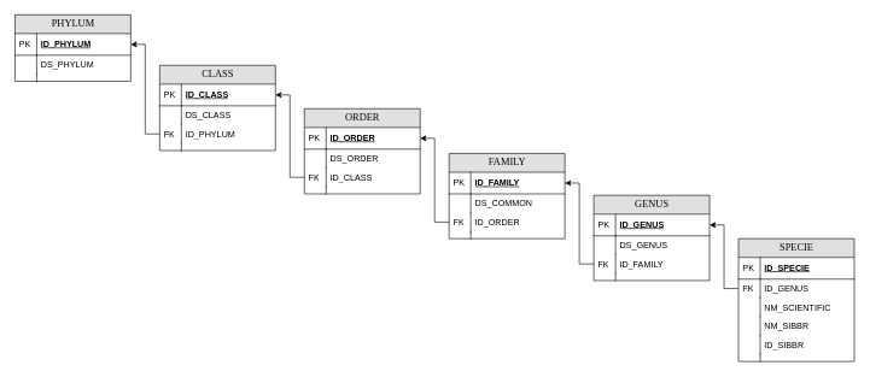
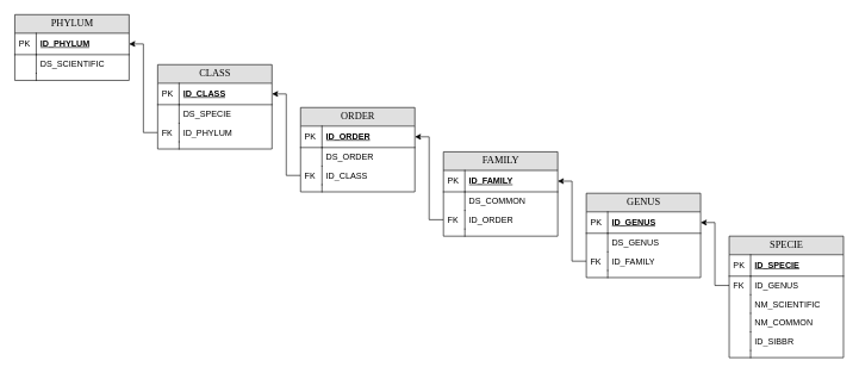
  <mxCell id="0" />
  <mxCell id="1" parent="0" />
  <mxCell id="2" style="edgeStyle=orthogonalEdgeStyle;rounded=0;orthogonalLoop=1;jettySize=auto;html=1;exitX=0;exitY=0.5;exitDx=0;exitDy=0;" parent="1" source="52" target="57" edge="1"><mxGeometry relative="1" as="geometry" /></mxCell>
  <mxCell id="3" style="edgeStyle=orthogonalEdgeStyle;rounded=0;orthogonalLoop=1;jettySize=auto;html=1;exitX=0;exitY=0.5;exitDx=0;exitDy=0;" parent="1" source="43" target="48" edge="1"><mxGeometry relative="1" as="geometry" /></mxCell>
  <mxCell id="4" style="edgeStyle=orthogonalEdgeStyle;rounded=0;orthogonalLoop=1;jettySize=auto;html=1;exitX=0;exitY=0.5;exitDx=0;exitDy=0;entryX=1;entryY=0.5;entryDx=0;entryDy=0;" parent="1" source="34" target="39" edge="1"><mxGeometry relative="1" as="geometry" /></mxCell>
  <mxCell id="5" style="edgeStyle=orthogonalEdgeStyle;rounded=0;orthogonalLoop=1;jettySize=auto;html=1;exitX=0;exitY=0.5;exitDx=0;exitDy=0;" parent="1" source="12" target="30" edge="1"><mxGeometry relative="1" as="geometry" /></mxCell>
  <mxCell id="6" style="edgeStyle=orthogonalEdgeStyle;rounded=0;orthogonalLoop=1;jettySize=auto;html=1;exitX=0;exitY=0.5;exitDx=0;exitDy=0;" parent="1" source="19" target="8" edge="1"><mxGeometry relative="1" as="geometry" /></mxCell>
  <mxCell id="7" value="GENUS" style="swimlane;html=1;fontStyle=0;childLayout=stackLayout;horizontal=1;startSize=26;fillColor=#e0e0e0;horizontalStack=0;resizeParent=1;resizeLast=0;collapsible=1;marginBottom=0;swimlaneFillColor=#ffffff;align=center;rounded=0;shadow=0;comic=0;labelBackgroundColor=none;strokeWidth=1;fontFamily=Verdana;fontSize=14;swimlaneLine=1;" parent="1" vertex="1"><mxGeometry x="820" y="270" width="160" height="118" as="geometry" /></mxCell>
  <mxCell id="8" value="&lt;div&gt;ID_GENUS&lt;/div&gt;" style="shape=partialRectangle;top=0;left=0;right=0;bottom=1;html=1;align=left;verticalAlign=middle;fillColor=none;spacingLeft=34;spacingRight=4;whiteSpace=wrap;overflow=hidden;rotatable=0;points=[[0,0.5],[1,0.5]];portConstraint=eastwest;dropTarget=0;fontStyle=5;" parent="7" vertex="1"><mxGeometry y="26" width="160" height="30" as="geometry" /></mxCell>
  <mxCell id="9" value="PK" style="shape=partialRectangle;top=0;left=0;bottom=0;html=1;fillColor=none;align=left;verticalAlign=middle;spacingLeft=4;spacingRight=4;whiteSpace=wrap;overflow=hidden;rotatable=0;points=[];portConstraint=eastwest;part=1;" parent="8" vertex="1" connectable="0"><mxGeometry width="30" height="30" as="geometry" /></mxCell>
  <mxCell id="10" value="DS_GENUS" style="shape=partialRectangle;top=0;left=0;right=0;bottom=0;html=1;align=left;verticalAlign=top;fillColor=none;spacingLeft=34;spacingRight=4;whiteSpace=wrap;overflow=hidden;rotatable=0;points=[[0,0.5],[1,0.5]];portConstraint=eastwest;dropTarget=0;" parent="7" vertex="1"><mxGeometry y="56" width="160" height="26" as="geometry" /></mxCell>
  <mxCell id="11" value="" style="shape=partialRectangle;top=0;left=0;bottom=0;html=1;fillColor=none;align=left;verticalAlign=top;spacingLeft=4;spacingRight=4;whiteSpace=wrap;overflow=hidden;rotatable=0;points=[];portConstraint=eastwest;part=1;" parent="10" vertex="1" connectable="0"><mxGeometry width="30" height="26" as="geometry" /></mxCell>
  <mxCell id="12" value="ID_FAMILY" style="shape=partialRectangle;top=0;left=0;right=0;bottom=0;html=1;align=left;verticalAlign=top;fillColor=none;spacingLeft=34;spacingRight=4;whiteSpace=wrap;overflow=hidden;rotatable=0;points=[[0,0.5],[1,0.5]];portConstraint=eastwest;dropTarget=0;" parent="7" vertex="1"><mxGeometry y="82" width="160" height="26" as="geometry" /></mxCell>
  <mxCell id="13" value="FK" style="shape=partialRectangle;top=0;left=0;bottom=0;html=1;fillColor=none;align=left;verticalAlign=top;spacingLeft=4;spacingRight=4;whiteSpace=wrap;overflow=hidden;rotatable=0;points=[];portConstraint=eastwest;part=1;" parent="12" vertex="1" connectable="0"><mxGeometry width="30" height="26" as="geometry" /></mxCell>
  <mxCell id="14" value="" style="shape=partialRectangle;top=0;left=0;right=0;bottom=0;html=1;align=left;verticalAlign=top;fillColor=none;spacingLeft=34;spacingRight=4;whiteSpace=wrap;overflow=hidden;rotatable=0;points=[[0,0.5],[1,0.5]];portConstraint=eastwest;dropTarget=0;" parent="7" vertex="1"><mxGeometry y="108" width="160" height="10" as="geometry" /></mxCell>
  <mxCell id="15" value="" style="shape=partialRectangle;top=0;left=0;bottom=0;html=1;fillColor=none;align=left;verticalAlign=top;spacingLeft=4;spacingRight=4;whiteSpace=wrap;overflow=hidden;rotatable=0;points=[];portConstraint=eastwest;part=1;" parent="14" vertex="1" connectable="0"><mxGeometry width="30" height="10" as="geometry" /></mxCell>
  <mxCell id="16" value="SPECIE" style="swimlane;html=1;fontStyle=0;childLayout=stackLayout;horizontal=1;startSize=26;fillColor=#e0e0e0;horizontalStack=0;resizeParent=1;resizeLast=0;collapsible=1;marginBottom=0;swimlaneFillColor=#ffffff;align=center;rounded=0;shadow=0;comic=0;labelBackgroundColor=none;strokeWidth=1;fontFamily=Verdana;fontSize=14;swimlaneLine=1;" parent="1" vertex="1"><mxGeometry x="1020" y="330" width="160" height="170" as="geometry" /></mxCell>
  <mxCell id="17" value="ID_SPECIE" style="shape=partialRectangle;top=0;left=0;right=0;bottom=1;html=1;align=left;verticalAlign=middle;fillColor=none;spacingLeft=34;spacingRight=4;whiteSpace=wrap;overflow=hidden;rotatable=0;points=[[0,0.5],[1,0.5]];portConstraint=eastwest;dropTarget=0;fontStyle=5;" parent="16" vertex="1"><mxGeometry y="26" width="160" height="30" as="geometry" /></mxCell>
  <mxCell id="18" value="PK" style="shape=partialRectangle;top=0;left=0;bottom=0;html=1;fillColor=none;align=left;verticalAlign=middle;spacingLeft=4;spacingRight=4;whiteSpace=wrap;overflow=hidden;rotatable=0;points=[];portConstraint=eastwest;part=1;" parent="17" vertex="1" connectable="0"><mxGeometry width="30" height="30" as="geometry" /></mxCell>
  <mxCell id="19" value="&lt;div&gt;ID_GENUS&lt;/div&gt;&lt;div&gt;&lt;br&gt;&lt;/div&gt;" style="shape=partialRectangle;top=0;left=0;right=0;bottom=0;html=1;align=left;verticalAlign=top;fillColor=none;spacingLeft=34;spacingRight=4;whiteSpace=wrap;overflow=hidden;rotatable=0;points=[[0,0.5],[1,0.5]];portConstraint=eastwest;dropTarget=0;" parent="16" vertex="1"><mxGeometry y="56" width="160" height="26" as="geometry" /></mxCell>
  <mxCell id="20" value="FK" style="shape=partialRectangle;top=0;left=0;bottom=0;html=1;fillColor=none;align=left;verticalAlign=top;spacingLeft=4;spacingRight=4;whiteSpace=wrap;overflow=hidden;rotatable=0;points=[];portConstraint=eastwest;part=1;" parent="19" vertex="1" connectable="0"><mxGeometry width="30" height="26" as="geometry" /></mxCell>
  <mxCell id="21" value="NM_SCIENTIFIC" style="shape=partialRectangle;top=0;left=0;right=0;bottom=0;html=1;align=left;verticalAlign=top;fillColor=none;spacingLeft=34;spacingRight=4;whiteSpace=wrap;overflow=hidden;rotatable=0;points=[[0,0.5],[1,0.5]];portConstraint=eastwest;dropTarget=0;" parent="16" vertex="1"><mxGeometry y="82" width="160" height="26" as="geometry" /></mxCell>
  <mxCell id="22" value="" style="shape=partialRectangle;top=0;left=0;bottom=0;html=1;fillColor=none;align=left;verticalAlign=top;spacingLeft=4;spacingRight=4;whiteSpace=wrap;overflow=hidden;rotatable=0;points=[];portConstraint=eastwest;part=1;" parent="21" vertex="1" connectable="0"><mxGeometry width="30" height="26" as="geometry" /></mxCell>
- <mxCell id="23" value="NM_SIBBR" style="shape=partialRectangle;top=0;left=0;right=0;bottom=0;html=1;align=left;verticalAlign=top;fillColor=none;spacingLeft=34;spacingRight=4;whiteSpace=wrap;overflow=hidden;rotatable=0;points=[[0,0.5],[1,0.5]];portConstraint=eastwest;dropTarget=0;" parent="16" vertex="1"><mxGeometry y="108" width="160" height="26" as="geometry" /></mxCell>
+ <mxCell id="23" value="NM_COMMON" style="shape=partialRectangle;top=0;left=0;right=0;bottom=0;html=1;align=left;verticalAlign=top;fillColor=none;spacingLeft=34;spacingRight=4;whiteSpace=wrap;overflow=hidden;rotatable=0;points=[[0,0.5],[1,0.5]];portConstraint=eastwest;dropTarget=0;" parent="16" vertex="1"><mxGeometry y="108" width="160" height="26" as="geometry" /></mxCell>
  <mxCell id="24" value="" style="shape=partialRectangle;top=0;left=0;bottom=0;html=1;fillColor=none;align=left;verticalAlign=top;spacingLeft=4;spacingRight=4;whiteSpace=wrap;overflow=hidden;rotatable=0;points=[];portConstraint=eastwest;part=1;" parent="23" vertex="1" connectable="0"><mxGeometry width="30" height="26" as="geometry" /></mxCell>
  <mxCell id="25" value="ID_SIBBR" style="shape=partialRectangle;top=0;left=0;right=0;bottom=0;html=1;align=left;verticalAlign=top;fillColor=none;spacingLeft=34;spacingRight=4;whiteSpace=wrap;overflow=hidden;rotatable=0;points=[[0,0.5],[1,0.5]];portConstraint=eastwest;dropTarget=0;" parent="16" vertex="1"><mxGeometry y="134" width="160" height="26" as="geometry" /></mxCell>
  <mxCell id="26" value="" style="shape=partialRectangle;top=0;left=0;bottom=0;html=1;fillColor=none;align=left;verticalAlign=top;spacingLeft=4;spacingRight=4;whiteSpace=wrap;overflow=hidden;rotatable=0;points=[];portConstraint=eastwest;part=1;" parent="25" vertex="1" connectable="0"><mxGeometry width="30" height="26" as="geometry" /></mxCell>
  <mxCell id="27" value="" style="shape=partialRectangle;top=0;left=0;right=0;bottom=0;html=1;align=left;verticalAlign=top;fillColor=none;spacingLeft=34;spacingRight=4;whiteSpace=wrap;overflow=hidden;rotatable=0;points=[[0,0.5],[1,0.5]];portConstraint=eastwest;dropTarget=0;" parent="16" vertex="1"><mxGeometry y="160" width="160" height="10" as="geometry" /></mxCell>
  <mxCell id="28" value="" style="shape=partialRectangle;top=0;left=0;bottom=0;html=1;fillColor=none;align=left;verticalAlign=top;spacingLeft=4;spacingRight=4;whiteSpace=wrap;overflow=hidden;rotatable=0;points=[];portConstraint=eastwest;part=1;" parent="27" vertex="1" connectable="0"><mxGeometry width="30" height="10" as="geometry" /></mxCell>
  <mxCell id="29" value="FAMILY" style="swimlane;html=1;fontStyle=0;childLayout=stackLayout;horizontal=1;startSize=26;fillColor=#e0e0e0;horizontalStack=0;resizeParent=1;resizeLast=0;collapsible=1;marginBottom=0;swimlaneFillColor=#ffffff;align=center;rounded=0;shadow=0;comic=0;labelBackgroundColor=none;strokeWidth=1;fontFamily=Verdana;fontSize=14;swimlaneLine=1;" parent="1" vertex="1"><mxGeometry x="620" y="212" width="160" height="118" as="geometry" /></mxCell>
  <mxCell id="30" value="&lt;div&gt;ID_FAMILY&lt;/div&gt;" style="shape=partialRectangle;top=0;left=0;right=0;bottom=1;html=1;align=left;verticalAlign=middle;fillColor=none;spacingLeft=34;spacingRight=4;whiteSpace=wrap;overflow=hidden;rotatable=0;points=[[0,0.5],[1,0.5]];portConstraint=eastwest;dropTarget=0;fontStyle=5;" parent="29" vertex="1"><mxGeometry y="26" width="160" height="30" as="geometry" /></mxCell>
  <mxCell id="31" value="PK" style="shape=partialRectangle;top=0;left=0;bottom=0;html=1;fillColor=none;align=left;verticalAlign=middle;spacingLeft=4;spacingRight=4;whiteSpace=wrap;overflow=hidden;rotatable=0;points=[];portConstraint=eastwest;part=1;" parent="30" vertex="1" connectable="0"><mxGeometry width="30" height="30" as="geometry" /></mxCell>
  <mxCell id="32" value="DS_COMMON" style="shape=partialRectangle;top=0;left=0;right=0;bottom=0;html=1;align=left;verticalAlign=top;fillColor=none;spacingLeft=34;spacingRight=4;whiteSpace=wrap;overflow=hidden;rotatable=0;points=[[0,0.5],[1,0.5]];portConstraint=eastwest;dropTarget=0;" parent="29" vertex="1"><mxGeometry y="56" width="160" height="26" as="geometry" /></mxCell>
  <mxCell id="33" value="" style="shape=partialRectangle;top=0;left=0;bottom=0;html=1;fillColor=none;align=left;verticalAlign=top;spacingLeft=4;spacingRight=4;whiteSpace=wrap;overflow=hidden;rotatable=0;points=[];portConstraint=eastwest;part=1;" parent="32" vertex="1" connectable="0"><mxGeometry width="30" height="26" as="geometry" /></mxCell>
  <mxCell id="34" value="ID_ORDER" style="shape=partialRectangle;top=0;left=0;right=0;bottom=0;html=1;align=left;verticalAlign=top;fillColor=none;spacingLeft=34;spacingRight=4;whiteSpace=wrap;overflow=hidden;rotatable=0;points=[[0,0.5],[1,0.5]];portConstraint=eastwest;dropTarget=0;" parent="29" vertex="1"><mxGeometry y="82" width="160" height="26" as="geometry" /></mxCell>
  <mxCell id="35" value="FK" style="shape=partialRectangle;top=0;left=0;bottom=0;html=1;fillColor=none;align=left;verticalAlign=top;spacingLeft=4;spacingRight=4;whiteSpace=wrap;overflow=hidden;rotatable=0;points=[];portConstraint=eastwest;part=1;" parent="34" vertex="1" connectable="0"><mxGeometry width="30" height="26" as="geometry" /></mxCell>
  <mxCell id="36" value="" style="shape=partialRectangle;top=0;left=0;right=0;bottom=0;html=1;align=left;verticalAlign=top;fillColor=none;spacingLeft=34;spacingRight=4;whiteSpace=wrap;overflow=hidden;rotatable=0;points=[[0,0.5],[1,0.5]];portConstraint=eastwest;dropTarget=0;" parent="29" vertex="1"><mxGeometry y="108" width="160" height="10" as="geometry" /></mxCell>
  <mxCell id="37" value="" style="shape=partialRectangle;top=0;left=0;bottom=0;html=1;fillColor=none;align=left;verticalAlign=top;spacingLeft=4;spacingRight=4;whiteSpace=wrap;overflow=hidden;rotatable=0;points=[];portConstraint=eastwest;part=1;" parent="36" vertex="1" connectable="0"><mxGeometry width="30" height="10" as="geometry" /></mxCell>
  <mxCell id="38" value="ORDER" style="swimlane;html=1;fontStyle=0;childLayout=stackLayout;horizontal=1;startSize=26;fillColor=#e0e0e0;horizontalStack=0;resizeParent=1;resizeLast=0;collapsible=1;marginBottom=0;swimlaneFillColor=#ffffff;align=center;rounded=0;shadow=0;comic=0;labelBackgroundColor=none;strokeWidth=1;fontFamily=Verdana;fontSize=14;swimlaneLine=1;" parent="1" vertex="1"><mxGeometry x="420" y="150" width="160" height="118" as="geometry" /></mxCell>
  <mxCell id="39" value="&lt;div&gt;ID_ORDER&lt;/div&gt;" style="shape=partialRectangle;top=0;left=0;right=0;bottom=1;html=1;align=left;verticalAlign=middle;fillColor=none;spacingLeft=34;spacingRight=4;whiteSpace=wrap;overflow=hidden;rotatable=0;points=[[0,0.5],[1,0.5]];portConstraint=eastwest;dropTarget=0;fontStyle=5;" parent="38" vertex="1"><mxGeometry y="26" width="160" height="30" as="geometry" /></mxCell>
  <mxCell id="40" value="PK" style="shape=partialRectangle;top=0;left=0;bottom=0;html=1;fillColor=none;align=left;verticalAlign=middle;spacingLeft=4;spacingRight=4;whiteSpace=wrap;overflow=hidden;rotatable=0;points=[];portConstraint=eastwest;part=1;" parent="39" vertex="1" connectable="0"><mxGeometry width="30" height="30" as="geometry" /></mxCell>
  <mxCell id="41" value="DS_ORDER" style="shape=partialRectangle;top=0;left=0;right=0;bottom=0;html=1;align=left;verticalAlign=top;fillColor=none;spacingLeft=34;spacingRight=4;whiteSpace=wrap;overflow=hidden;rotatable=0;points=[[0,0.5],[1,0.5]];portConstraint=eastwest;dropTarget=0;" parent="38" vertex="1"><mxGeometry y="56" width="160" height="26" as="geometry" /></mxCell>
  <mxCell id="42" value="" style="shape=partialRectangle;top=0;left=0;bottom=0;html=1;fillColor=none;align=left;verticalAlign=top;spacingLeft=4;spacingRight=4;whiteSpace=wrap;overflow=hidden;rotatable=0;points=[];portConstraint=eastwest;part=1;" parent="41" vertex="1" connectable="0"><mxGeometry width="30" height="26" as="geometry" /></mxCell>
  <mxCell id="43" value="ID_CLASS" style="shape=partialRectangle;top=0;left=0;right=0;bottom=0;html=1;align=left;verticalAlign=top;fillColor=none;spacingLeft=34;spacingRight=4;whiteSpace=wrap;overflow=hidden;rotatable=0;points=[[0,0.5],[1,0.5]];portConstraint=eastwest;dropTarget=0;" parent="38" vertex="1"><mxGeometry y="82" width="160" height="26" as="geometry" /></mxCell>
  <mxCell id="44" value="FK" style="shape=partialRectangle;top=0;left=0;bottom=0;html=1;fillColor=none;align=left;verticalAlign=top;spacingLeft=4;spacingRight=4;whiteSpace=wrap;overflow=hidden;rotatable=0;points=[];portConstraint=eastwest;part=1;" parent="43" vertex="1" connectable="0"><mxGeometry width="30" height="26" as="geometry" /></mxCell>
  <mxCell id="45" value="" style="shape=partialRectangle;top=0;left=0;right=0;bottom=0;html=1;align=left;verticalAlign=top;fillColor=none;spacingLeft=34;spacingRight=4;whiteSpace=wrap;overflow=hidden;rotatable=0;points=[[0,0.5],[1,0.5]];portConstraint=eastwest;dropTarget=0;" parent="38" vertex="1"><mxGeometry y="108" width="160" height="10" as="geometry" /></mxCell>
  <mxCell id="46" value="" style="shape=partialRectangle;top=0;left=0;bottom=0;html=1;fillColor=none;align=left;verticalAlign=top;spacingLeft=4;spacingRight=4;whiteSpace=wrap;overflow=hidden;rotatable=0;points=[];portConstraint=eastwest;part=1;" parent="45" vertex="1" connectable="0"><mxGeometry width="30" height="10" as="geometry" /></mxCell>
  <mxCell id="47" value="CLASS" style="swimlane;html=1;fontStyle=0;childLayout=stackLayout;horizontal=1;startSize=26;fillColor=#e0e0e0;horizontalStack=0;resizeParent=1;resizeLast=0;collapsible=1;marginBottom=0;swimlaneFillColor=#ffffff;align=center;rounded=0;shadow=0;comic=0;labelBackgroundColor=none;strokeWidth=1;fontFamily=Verdana;fontSize=14;swimlaneLine=1;" parent="1" vertex="1"><mxGeometry x="220" y="90" width="160" height="118" as="geometry" /></mxCell>
  <mxCell id="48" value="&lt;div&gt;ID_CLASS&lt;/div&gt;" style="shape=partialRectangle;top=0;left=0;right=0;bottom=1;html=1;align=left;verticalAlign=middle;fillColor=none;spacingLeft=34;spacingRight=4;whiteSpace=wrap;overflow=hidden;rotatable=0;points=[[0,0.5],[1,0.5]];portConstraint=eastwest;dropTarget=0;fontStyle=5;" parent="47" vertex="1"><mxGeometry y="26" width="160" height="30" as="geometry" /></mxCell>
  <mxCell id="49" value="PK" style="shape=partialRectangle;top=0;left=0;bottom=0;html=1;fillColor=none;align=left;verticalAlign=middle;spacingLeft=4;spacingRight=4;whiteSpace=wrap;overflow=hidden;rotatable=0;points=[];portConstraint=eastwest;part=1;" parent="48" vertex="1" connectable="0"><mxGeometry width="30" height="30" as="geometry" /></mxCell>
- <mxCell id="50" value="DS_CLASS" style="shape=partialRectangle;top=0;left=0;right=0;bottom=0;html=1;align=left;verticalAlign=top;fillColor=none;spacingLeft=34;spacingRight=4;whiteSpace=wrap;overflow=hidden;rotatable=0;points=[[0,0.5],[1,0.5]];portConstraint=eastwest;dropTarget=0;" parent="47" vertex="1"><mxGeometry y="56" width="160" height="26" as="geometry" /></mxCell>
+ <mxCell id="50" value="DS_SPECIE" style="shape=partialRectangle;top=0;left=0;right=0;bottom=0;html=1;align=left;verticalAlign=top;fillColor=none;spacingLeft=34;spacingRight=4;whiteSpace=wrap;overflow=hidden;rotatable=0;points=[[0,0.5],[1,0.5]];portConstraint=eastwest;dropTarget=0;" parent="47" vertex="1"><mxGeometry y="56" width="160" height="26" as="geometry" /></mxCell>
  <mxCell id="51" value="" style="shape=partialRectangle;top=0;left=0;bottom=0;html=1;fillColor=none;align=left;verticalAlign=top;spacingLeft=4;spacingRight=4;whiteSpace=wrap;overflow=hidden;rotatable=0;points=[];portConstraint=eastwest;part=1;" parent="50" vertex="1" connectable="0"><mxGeometry width="30" height="26" as="geometry" /></mxCell>
  <mxCell id="52" value="&lt;div&gt;ID_PHYLUM&lt;/div&gt;" style="shape=partialRectangle;top=0;left=0;right=0;bottom=0;html=1;align=left;verticalAlign=top;fillColor=none;spacingLeft=34;spacingRight=4;whiteSpace=wrap;overflow=hidden;rotatable=0;points=[[0,0.5],[1,0.5]];portConstraint=eastwest;dropTarget=0;" parent="47" vertex="1"><mxGeometry y="82" width="160" height="26" as="geometry" /></mxCell>
  <mxCell id="53" value="FK" style="shape=partialRectangle;top=0;left=0;bottom=0;html=1;fillColor=none;align=left;verticalAlign=top;spacingLeft=4;spacingRight=4;whiteSpace=wrap;overflow=hidden;rotatable=0;points=[];portConstraint=eastwest;part=1;" parent="52" vertex="1" connectable="0"><mxGeometry width="30" height="26" as="geometry" /></mxCell>
  <mxCell id="54" value="" style="shape=partialRectangle;top=0;left=0;right=0;bottom=0;html=1;align=left;verticalAlign=top;fillColor=none;spacingLeft=34;spacingRight=4;whiteSpace=wrap;overflow=hidden;rotatable=0;points=[[0,0.5],[1,0.5]];portConstraint=eastwest;dropTarget=0;" parent="47" vertex="1"><mxGeometry y="108" width="160" height="10" as="geometry" /></mxCell>
  <mxCell id="55" value="" style="shape=partialRectangle;top=0;left=0;bottom=0;html=1;fillColor=none;align=left;verticalAlign=top;spacingLeft=4;spacingRight=4;whiteSpace=wrap;overflow=hidden;rotatable=0;points=[];portConstraint=eastwest;part=1;" parent="54" vertex="1" connectable="0"><mxGeometry width="30" height="10" as="geometry" /></mxCell>
  <mxCell id="56" value="&lt;div&gt;PHYLUM&lt;/div&gt;" style="swimlane;html=1;fontStyle=0;childLayout=stackLayout;horizontal=1;startSize=26;fillColor=#e0e0e0;horizontalStack=0;resizeParent=1;resizeLast=0;collapsible=1;marginBottom=0;swimlaneFillColor=#ffffff;align=center;rounded=0;shadow=0;comic=0;labelBackgroundColor=none;strokeWidth=1;fontFamily=Verdana;fontSize=14;swimlaneLine=1;" parent="1" vertex="1"><mxGeometry x="20" y="20" width="160" height="92" as="geometry" /></mxCell>
  <mxCell id="57" value="ID_PHYLUM" style="shape=partialRectangle;top=0;left=0;right=0;bottom=1;html=1;align=left;verticalAlign=middle;fillColor=none;spacingLeft=34;spacingRight=4;whiteSpace=wrap;overflow=hidden;rotatable=0;points=[[0,0.5],[1,0.5]];portConstraint=eastwest;dropTarget=0;fontStyle=5;" parent="56" vertex="1"><mxGeometry y="26" width="160" height="30" as="geometry" /></mxCell>
  <mxCell id="58" value="PK" style="shape=partialRectangle;top=0;left=0;bottom=0;html=1;fillColor=none;align=left;verticalAlign=middle;spacingLeft=4;spacingRight=4;whiteSpace=wrap;overflow=hidden;rotatable=0;points=[];portConstraint=eastwest;part=1;" parent="57" vertex="1" connectable="0"><mxGeometry width="30" height="30" as="geometry" /></mxCell>
- <mxCell id="59" value="DS_PHYLUM" style="shape=partialRectangle;top=0;left=0;right=0;bottom=0;html=1;align=left;verticalAlign=top;fillColor=none;spacingLeft=34;spacingRight=4;whiteSpace=wrap;overflow=hidden;rotatable=0;points=[[0,0.5],[1,0.5]];portConstraint=eastwest;dropTarget=0;" parent="56" vertex="1"><mxGeometry y="56" width="160" height="26" as="geometry" /></mxCell>
+ <mxCell id="59" value="DS_SCIENTIFIC" style="shape=partialRectangle;top=0;left=0;right=0;bottom=0;html=1;align=left;verticalAlign=top;fillColor=none;spacingLeft=34;spacingRight=4;whiteSpace=wrap;overflow=hidden;rotatable=0;points=[[0,0.5],[1,0.5]];portConstraint=eastwest;dropTarget=0;" parent="56" vertex="1"><mxGeometry y="56" width="160" height="26" as="geometry" /></mxCell>
  <mxCell id="60" value="" style="shape=partialRectangle;top=0;left=0;bottom=0;html=1;fillColor=none;align=left;verticalAlign=top;spacingLeft=4;spacingRight=4;whiteSpace=wrap;overflow=hidden;rotatable=0;points=[];portConstraint=eastwest;part=1;" parent="59" vertex="1" connectable="0"><mxGeometry width="30" height="26" as="geometry" /></mxCell>
  <mxCell id="61" value="" style="shape=partialRectangle;top=0;left=0;right=0;bottom=0;html=1;align=left;verticalAlign=top;fillColor=none;spacingLeft=34;spacingRight=4;whiteSpace=wrap;overflow=hidden;rotatable=0;points=[[0,0.5],[1,0.5]];portConstraint=eastwest;dropTarget=0;" parent="56" vertex="1"><mxGeometry y="82" width="160" height="10" as="geometry" /></mxCell>
  <mxCell id="62" value="" style="shape=partialRectangle;top=0;left=0;bottom=0;html=1;fillColor=none;align=left;verticalAlign=top;spacingLeft=4;spacingRight=4;whiteSpace=wrap;overflow=hidden;rotatable=0;points=[];portConstraint=eastwest;part=1;" parent="61" vertex="1" connectable="0"><mxGeometry width="30" height="10" as="geometry" /></mxCell>
